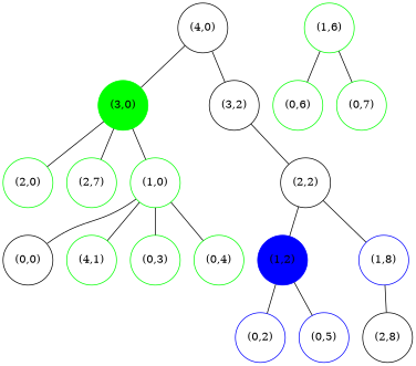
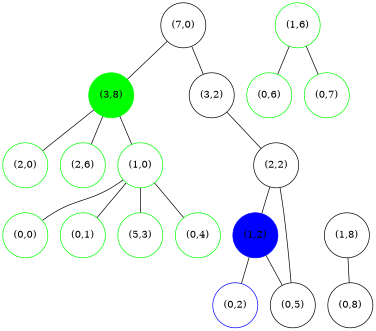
  graph {
    fontname="DejaVu Serif"
    node [fillcolor=white fontname="DejaVu Serif" shape=circle style=filled color=green]
    edge [fontname="DejaVu Serif"]
-   n1 [label="(4,0)" color=""]
-   n2 [fillcolor=green label="(3,0)"]
+   n1 [label="(7,0)" color=""]
+   n2 [fillcolor=green label="(3,8)"]
    n3 [label="(3,2)" color=""]
    n4 [label="(2,0)"]
-   n5 [label="(2,7)"]
+   n5 [label="(2,6)"]
    n6 [label="(1,0)"]
    n7 [label="(2,2)" color=""]
    n8 [color=blue fillcolor=blue label="(1,2)"]
-   n9 [label="(1,8)" color=blue]
-   n10 [color=black label="(0,0)"]
-   n11 [label="(4,1)"]
-   n12 [label="(0,3)"]
+   n9 [label="(1,8)" color=""]
+   n10 [label="(0,0)"]
+   n11 [label="(0,1)"]
+   n12 [label="(5,3)"]
    n13 [label="(0,4)"]
    n14 [color=blue label="(0,2)"]
-   n15 [color=blue label="(0,5)"]
-   n16 [label="(2,8)" color=""]
+   n15 [color=black label="(0,5)"]
+   n16 [label="(0,8)" color=""]
    n17 [label="(1,6)"]
    n18 [label="(0,6)"]
    n19 [label="(0,7)"]
    n1 -- n2
    n1 -- n3
    n2 -- n4
    n2 -- n5
    n2 -- n6
    n3 -- n7
    n6 -- n10
    n6 -- n11
    n6 -- n12
    n6 -- n13
    n7 -- n8
-   n7 -- n9
+   n7 -- n15
    n8 -- n14
    n8 -- n15
    n9 -- n16
    n17 -- n18
    n17 -- n19
  }
